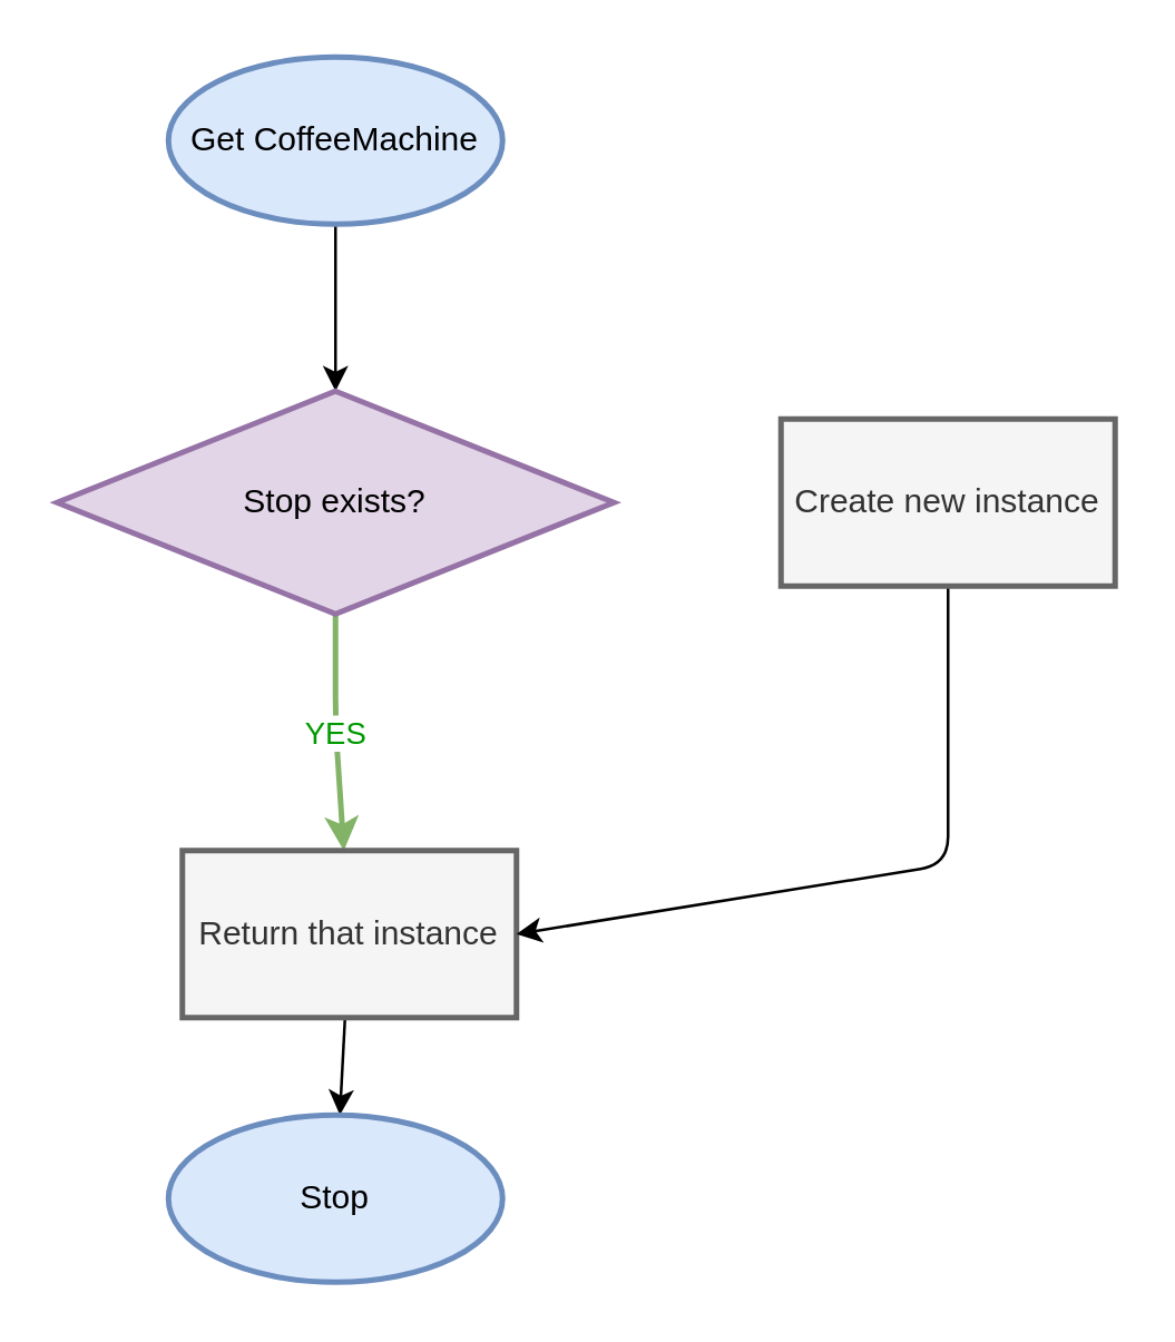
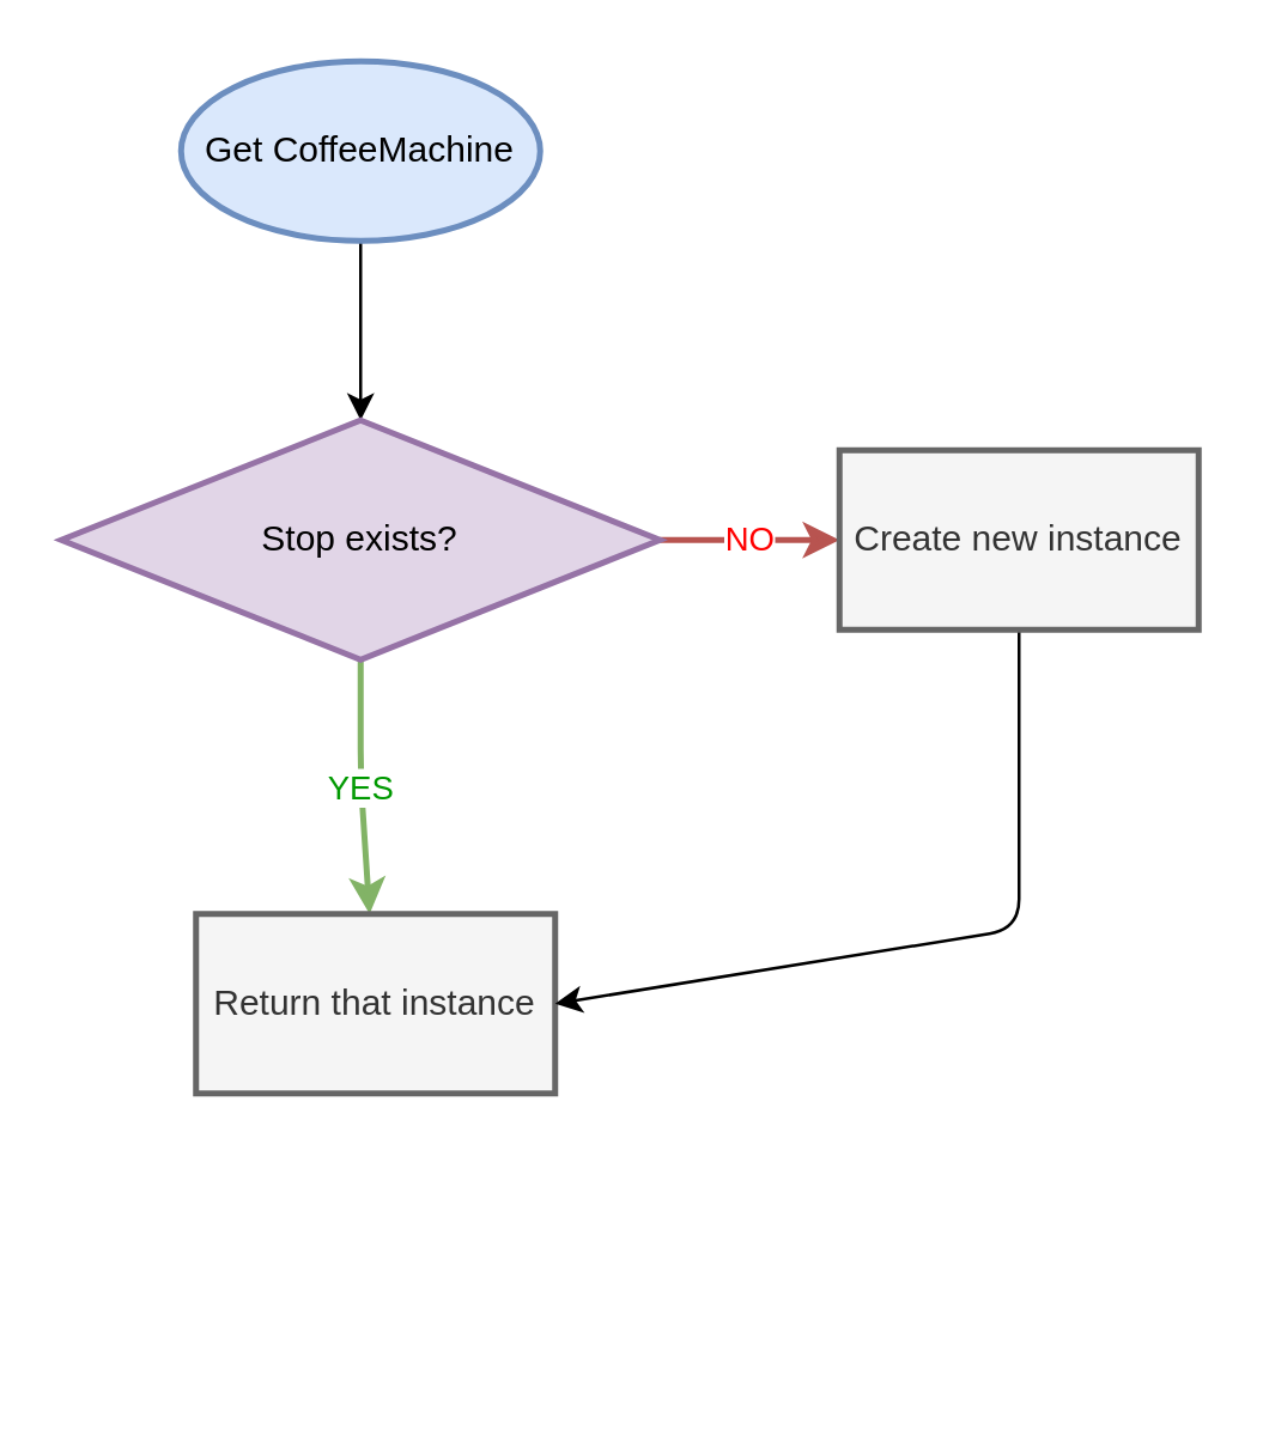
  <mxCell id="0" />
  <mxCell id="1" parent="0" />
  <mxCell id="2" value="" style="edgeStyle=none;html=1;" edge="1" parent="1" source="3" target="6"><mxGeometry relative="1" as="geometry" /></mxCell>
  <mxCell id="3" value="Get CoffeeMachine" style="strokeWidth=2;html=1;shape=mxgraph.flowchart.start_1;whiteSpace=wrap;fillColor=#dae8fc;strokeColor=#6c8ebf;" vertex="1" parent="1"><mxGeometry x="60" y="20" width="120" height="60" as="geometry" /></mxCell>
  <mxCell id="4" value="&lt;font color=&quot;#009900&quot;&gt;YES&lt;/font&gt;" style="edgeStyle=none;html=1;fillColor=#d5e8d4;strokeColor=#82b366;strokeWidth=2;" edge="1" parent="1" source="6" target="8"><mxGeometry relative="1" as="geometry"><Array as="points"><mxPoint x="120" y="260" /></Array></mxGeometry></mxCell>
+ <mxCell id="5" value="&lt;font color=&quot;#ff0000&quot;&gt;NO&lt;/font&gt;" style="edgeStyle=none;html=1;fillColor=#f8cecc;strokeColor=#b85450;strokeWidth=2;" edge="1" parent="1" source="6" target="10"><mxGeometry relative="1" as="geometry"><Array as="points"><mxPoint x="280" y="180" /></Array></mxGeometry></mxCell>
  <mxCell id="6" value="Stop exists?" style="rhombus;whiteSpace=wrap;html=1;strokeWidth=2;fillColor=#e1d5e7;strokeColor=#9673a6;" vertex="1" parent="1"><mxGeometry x="20" y="140" width="200" height="80" as="geometry" /></mxCell>
- <mxCell id="7" value="" style="edgeStyle=none;html=1;" edge="1" parent="1" source="8" target="11"><mxGeometry relative="1" as="geometry" /></mxCell>
  <mxCell id="8" value="Return that instance" style="whiteSpace=wrap;html=1;strokeWidth=2;fillColor=#f5f5f5;strokeColor=#666666;fontColor=#333333;" vertex="1" parent="1"><mxGeometry x="65" y="305" width="120" height="60" as="geometry" /></mxCell>
  <mxCell id="9" style="edgeStyle=none;html=1;entryX=1;entryY=0.5;entryDx=0;entryDy=0;" edge="1" parent="1" source="10" target="8"><mxGeometry relative="1" as="geometry"><Array as="points"><mxPoint x="340" y="310" /></Array></mxGeometry></mxCell>
  <mxCell id="10" value="Create new instance" style="whiteSpace=wrap;html=1;strokeWidth=2;fillColor=#f5f5f5;strokeColor=#666666;fontColor=#333333;" vertex="1" parent="1"><mxGeometry x="280" y="150" width="120" height="60" as="geometry" /></mxCell>
- <mxCell id="11" value="Stop" style="ellipse;whiteSpace=wrap;html=1;strokeWidth=2;fillColor=#dae8fc;strokeColor=#6c8ebf;" vertex="1" parent="1"><mxGeometry x="60" y="400" width="120" height="60" as="geometry" /></mxCell>
